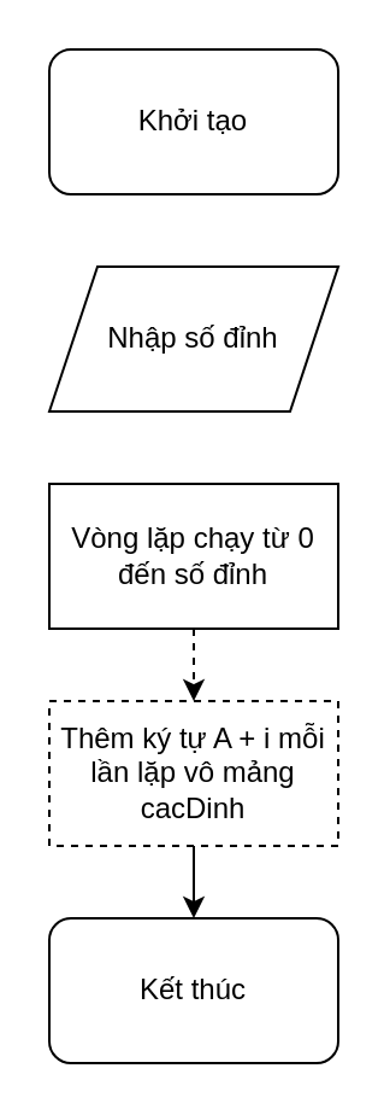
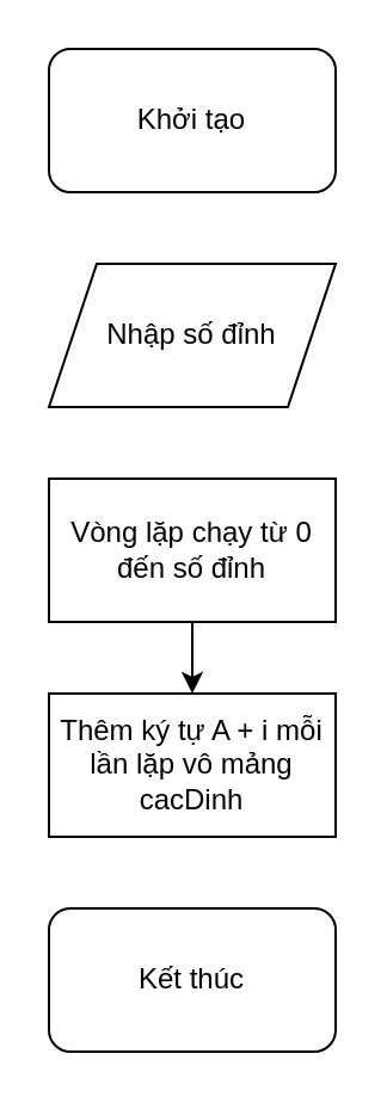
  <mxCell id="0" />
  <mxCell id="1" parent="0" />
  <mxCell id="2" value="Khởi tạo" style="rounded=1;whiteSpace=wrap;html=1;" parent="1" vertex="1"><mxGeometry x="20" y="20" width="120" height="60" as="geometry" /></mxCell>
  <mxCell id="3" value="Nhập số đỉnh" style="shape=parallelogram;perimeter=parallelogramPerimeter;whiteSpace=wrap;html=1;fixedSize=1;" parent="1" vertex="1"><mxGeometry x="20" y="110" width="120" height="60" as="geometry" /></mxCell>
  <mxCell id="4" value="Kết thúc" style="rounded=1;whiteSpace=wrap;html=1;" parent="1" vertex="1"><mxGeometry x="20" y="380" width="120" height="60" as="geometry" /></mxCell>
- <mxCell id="5" style="edgeStyle=orthogonalEdgeStyle;rounded=0;orthogonalLoop=1;jettySize=auto;html=1;exitX=0.5;exitY=1;exitDx=0;exitDy=0;entryX=0.5;entryY=0;entryDx=0;entryDy=0;dashed=1;" edge="1" parent="1" source="6" target="8"><mxGeometry relative="1" as="geometry" /></mxCell>
+ <mxCell id="5" style="edgeStyle=orthogonalEdgeStyle;rounded=0;orthogonalLoop=1;jettySize=auto;html=1;exitX=0.5;exitY=1;exitDx=0;exitDy=0;entryX=0.5;entryY=0;entryDx=0;entryDy=0;" edge="1" parent="1" source="6" target="8"><mxGeometry relative="1" as="geometry" /></mxCell>
  <mxCell id="6" value="Vòng lặp chạy từ 0 đến số đỉnh" style="rounded=0;whiteSpace=wrap;html=1;" vertex="1" parent="1"><mxGeometry x="20" y="200" width="120" height="60" as="geometry" /></mxCell>
- <mxCell id="7" style="edgeStyle=orthogonalEdgeStyle;rounded=0;orthogonalLoop=1;jettySize=auto;html=1;exitX=0.5;exitY=1;exitDx=0;exitDy=0;entryX=0.5;entryY=0;entryDx=0;entryDy=0;" edge="1" parent="1" source="8" target="4"><mxGeometry relative="1" as="geometry" /></mxCell>
- <mxCell id="8" value="Thêm ký tự A + i mỗi lần lặp vô mảng cacDinh" style="rounded=0;whiteSpace=wrap;html=1;dashed=1;" vertex="1" parent="1"><mxGeometry x="20" y="290" width="120" height="60" as="geometry" /></mxCell>
+ <mxCell id="8" value="Thêm ký tự A + i mỗi lần lặp vô mảng cacDinh" style="rounded=0;whiteSpace=wrap;html=1;" vertex="1" parent="1"><mxGeometry x="20" y="290" width="120" height="60" as="geometry" /></mxCell>
